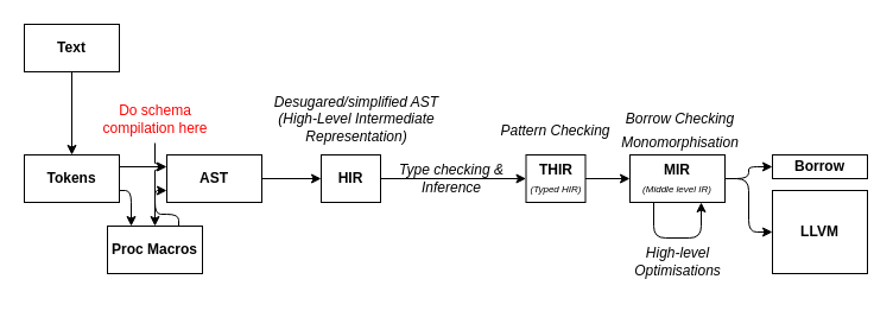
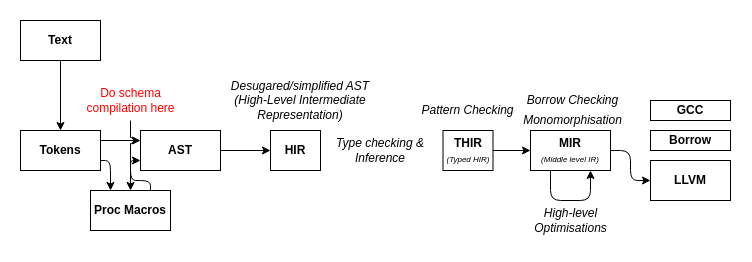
  <mxCell id="0" />
  <mxCell id="1" parent="0" />
  <mxCell id="2" style="edgeStyle=orthogonalEdgeStyle;html=1;exitX=1;exitY=0.75;exitDx=0;exitDy=0;entryX=0.25;entryY=0;entryDx=0;entryDy=0;" edge="1" parent="1" source="4" target="19"><mxGeometry relative="1" as="geometry" /></mxCell>
  <mxCell id="3" style="edgeStyle=orthogonalEdgeStyle;html=1;exitX=1;exitY=0.25;exitDx=0;exitDy=0;entryX=0;entryY=0.25;entryDx=0;entryDy=0;" edge="1" parent="1" source="4" target="6"><mxGeometry relative="1" as="geometry" /></mxCell>
  <mxCell id="4" value="Tokens" style="rounded=0;whiteSpace=wrap;html=1;fontStyle=1" vertex="1" parent="1"><mxGeometry x="20" y="130" width="80" height="40" as="geometry" /></mxCell>
  <mxCell id="5" style="edgeStyle=orthogonalEdgeStyle;html=1;exitX=1;exitY=0.5;exitDx=0;exitDy=0;entryX=0;entryY=0.5;entryDx=0;entryDy=0;" edge="1" parent="1" source="6" target="8"><mxGeometry relative="1" as="geometry" /></mxCell>
  <mxCell id="6" value="AST" style="rounded=0;whiteSpace=wrap;html=1;fontStyle=1" vertex="1" parent="1"><mxGeometry x="140" y="130" width="80" height="40" as="geometry" /></mxCell>
- <mxCell id="7" style="edgeStyle=orthogonalEdgeStyle;html=1;exitX=1;exitY=0.5;exitDx=0;exitDy=0;entryX=0;entryY=0.5;entryDx=0;entryDy=0;" edge="1" parent="1" source="8" target="10"><mxGeometry relative="1" as="geometry" /></mxCell>
  <mxCell id="8" value="HIR" style="rounded=0;whiteSpace=wrap;html=1;fontStyle=1" vertex="1" parent="1"><mxGeometry x="270" y="130" width="50" height="40" as="geometry" /></mxCell>
  <mxCell id="9" style="edgeStyle=orthogonalEdgeStyle;html=1;exitX=1;exitY=0.5;exitDx=0;exitDy=0;entryX=0;entryY=0.5;entryDx=0;entryDy=0;" edge="1" parent="1" source="10" target="14"><mxGeometry relative="1" as="geometry" /></mxCell>
  <mxCell id="10" value="THIR&lt;br&gt;&lt;span style=&quot;font-weight: normal;&quot;&gt;&lt;i&gt;&lt;font style=&quot;font-size: 8px;&quot;&gt;(Typed HIR)&lt;/font&gt;&lt;/i&gt;&lt;/span&gt;" style="rounded=0;whiteSpace=wrap;html=1;fontStyle=1" vertex="1" parent="1"><mxGeometry x="442.5" y="130" width="50" height="40" as="geometry" /></mxCell>
  <mxCell id="11" style="edgeStyle=orthogonalEdgeStyle;html=1;exitX=1;exitY=0.5;exitDx=0;exitDy=0;entryX=0;entryY=0.5;entryDx=0;entryDy=0;" edge="1" parent="1" source="14" target="15"><mxGeometry relative="1" as="geometry" /></mxCell>
- <mxCell id="12" style="edgeStyle=orthogonalEdgeStyle;html=1;exitX=1;exitY=0.5;exitDx=0;exitDy=0;entryX=0;entryY=0.5;entryDx=0;entryDy=0;" edge="1" parent="1" source="14" target="16"><mxGeometry relative="1" as="geometry" /></mxCell>
  <mxCell id="13" style="jumpStyle=arc;html=1;exitX=0.25;exitY=1;exitDx=0;exitDy=0;edgeStyle=orthogonalEdgeStyle;entryX=0.75;entryY=1;entryDx=0;entryDy=0;" edge="1" parent="1" source="14" target="14"><mxGeometry relative="1" as="geometry"><mxPoint x="590" y="190" as="targetPoint" /><Array as="points"><mxPoint x="550" y="200" /><mxPoint x="590" y="200" /></Array></mxGeometry></mxCell>
  <mxCell id="14" value="MIR&lt;br&gt;&lt;span style=&quot;font-weight: normal;&quot;&gt;&lt;i&gt;&lt;font style=&quot;font-size: 8px;&quot;&gt;(Middle level IR)&lt;/font&gt;&lt;/i&gt;&lt;/span&gt;" style="rounded=0;whiteSpace=wrap;html=1;fontStyle=1" vertex="1" parent="1"><mxGeometry x="530" y="130" width="80" height="40" as="geometry" /></mxCell>
- <mxCell id="15" value="LLVM" style="rounded=0;whiteSpace=wrap;html=1;fontStyle=1" vertex="1" parent="1"><mxGeometry x="650" y="160" width="80" height="70" as="geometry" /></mxCell>
+ <mxCell id="15" value="LLVM" style="rounded=0;whiteSpace=wrap;html=1;fontStyle=1" vertex="1" parent="1"><mxGeometry x="650" y="160" width="80" height="40" as="geometry" /></mxCell>
  <mxCell id="16" value="Borrow" style="rounded=0;whiteSpace=wrap;html=1;fontStyle=1" vertex="1" parent="1"><mxGeometry x="650" y="130" width="80" height="20" as="geometry" /></mxCell>
+ <mxCell id="17" value="GCC" style="rounded=0;whiteSpace=wrap;html=1;fontStyle=1" vertex="1" parent="1"><mxGeometry x="650" y="100" width="80" height="20" as="geometry" /></mxCell>
  <mxCell id="18" style="edgeStyle=orthogonalEdgeStyle;html=1;exitX=0.75;exitY=0;exitDx=0;exitDy=0;entryX=0;entryY=0.75;entryDx=0;entryDy=0;" edge="1" parent="1" source="19" target="6"><mxGeometry relative="1" as="geometry" /></mxCell>
  <mxCell id="19" value="Proc Macros" style="rounded=0;whiteSpace=wrap;html=1;fontStyle=1" vertex="1" parent="1"><mxGeometry x="90" y="190" width="80" height="40" as="geometry" /></mxCell>
  <mxCell id="20" style="edgeStyle=orthogonalEdgeStyle;html=1;exitX=0.5;exitY=1;exitDx=0;exitDy=0;entryX=0.5;entryY=0;entryDx=0;entryDy=0;jumpStyle=arc;" edge="1" parent="1" source="21" target="19"><mxGeometry relative="1" as="geometry" /></mxCell>
  <mxCell id="21" value="Do schema compilation here" style="text;html=1;strokeColor=none;fillColor=none;align=center;verticalAlign=middle;whiteSpace=wrap;rounded=0;fontColor=#FF0000;" vertex="1" parent="1"><mxGeometry x="72.5" y="80" width="115" height="40" as="geometry" /></mxCell>
  <mxCell id="22" value="Desugared/simplified AST&lt;br&gt;(High-Level Intermediate Representation)" style="text;html=1;strokeColor=none;fillColor=none;align=center;verticalAlign=middle;whiteSpace=wrap;rounded=0;fontStyle=2" vertex="1" parent="1"><mxGeometry x="220" y="80" width="160" height="40" as="geometry" /></mxCell>
  <mxCell id="23" value="Type checking &amp;amp; Inference" style="text;html=1;strokeColor=none;fillColor=none;align=center;verticalAlign=middle;whiteSpace=wrap;rounded=0;fontStyle=2" vertex="1" parent="1"><mxGeometry x="330" y="130" width="100" height="40" as="geometry" /></mxCell>
  <mxCell id="24" value="Pattern Checking" style="text;html=1;strokeColor=none;fillColor=none;align=center;verticalAlign=middle;whiteSpace=wrap;rounded=0;fontStyle=2" vertex="1" parent="1"><mxGeometry x="410" y="90" width="115" height="40" as="geometry" /></mxCell>
  <mxCell id="25" value="Borrow Checking" style="text;html=1;strokeColor=none;fillColor=none;align=center;verticalAlign=middle;whiteSpace=wrap;rounded=0;fontStyle=2" vertex="1" parent="1"><mxGeometry x="515" y="90" width="115" height="20" as="geometry" /></mxCell>
  <mxCell id="26" value="High-level Optimisations" style="text;html=1;strokeColor=none;fillColor=none;align=center;verticalAlign=middle;whiteSpace=wrap;rounded=0;fontStyle=2" vertex="1" parent="1"><mxGeometry x="512.5" y="200" width="115" height="40" as="geometry" /></mxCell>
  <mxCell id="27" value="Monomorphisation" style="text;html=1;strokeColor=none;fillColor=none;align=center;verticalAlign=middle;whiteSpace=wrap;rounded=0;fontStyle=2" vertex="1" parent="1"><mxGeometry x="515" y="110" width="115" height="20" as="geometry" /></mxCell>
  <mxCell id="28" style="edgeStyle=orthogonalEdgeStyle;jumpStyle=arc;html=1;exitX=0.5;exitY=1;exitDx=0;exitDy=0;entryX=0.5;entryY=0;entryDx=0;entryDy=0;fontSize=8;" edge="1" parent="1" source="29" target="4"><mxGeometry relative="1" as="geometry" /></mxCell>
  <mxCell id="29" value="Text" style="rounded=0;whiteSpace=wrap;html=1;fontStyle=1" vertex="1" parent="1"><mxGeometry x="20" y="20" width="80" height="40" as="geometry" /></mxCell>
